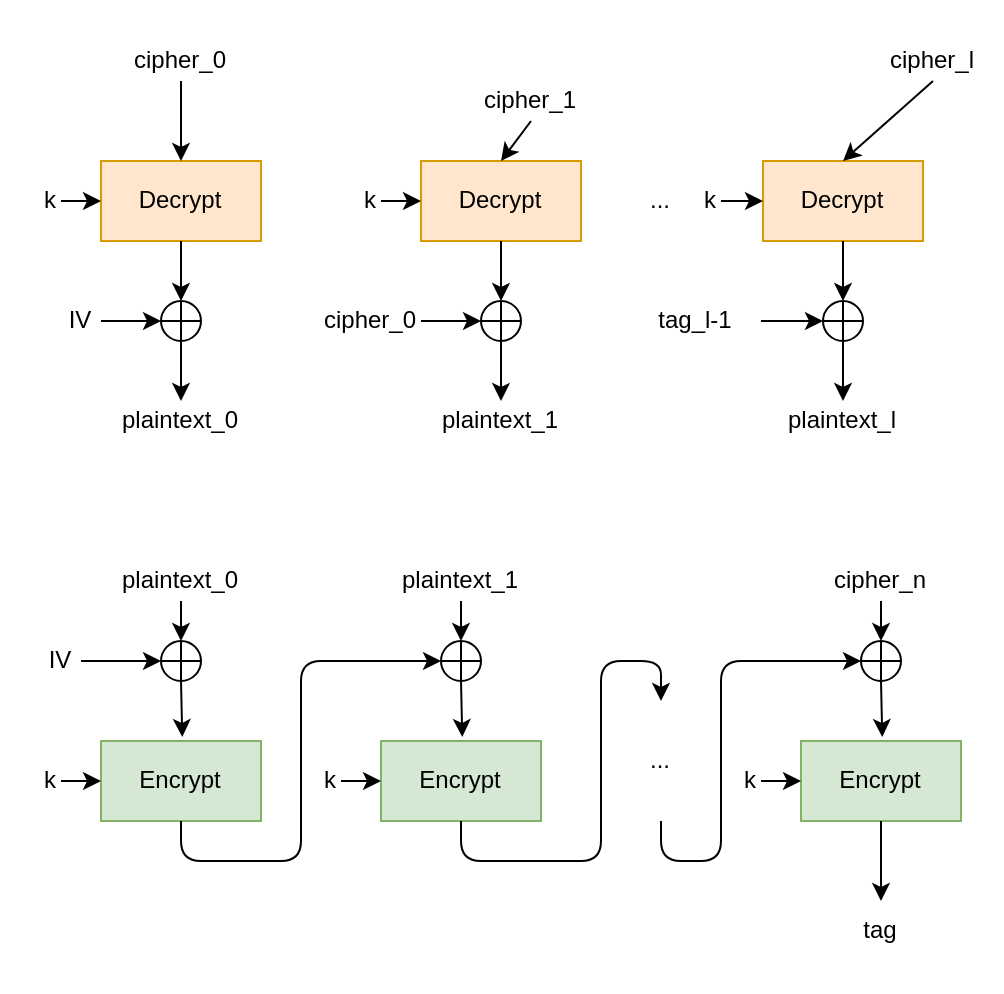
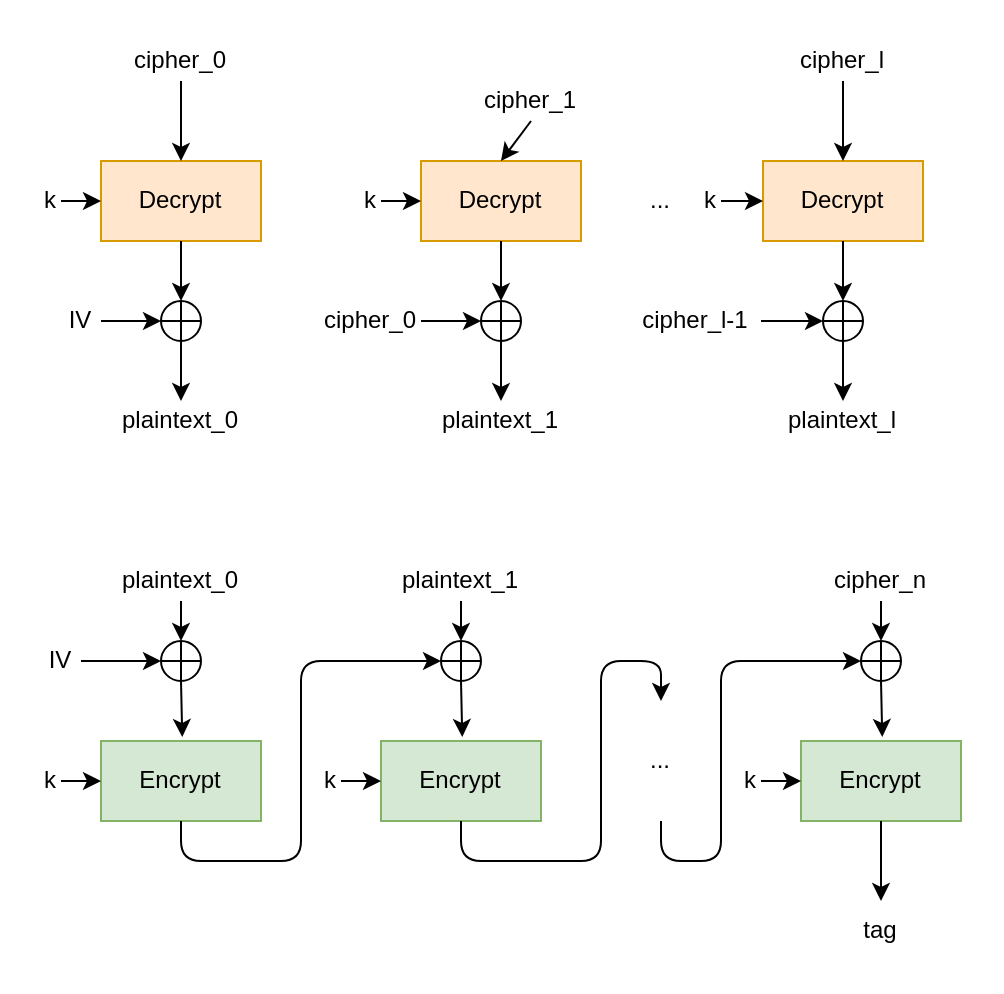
  <mxCell id="0" />
  <mxCell id="1" parent="0" />
  <mxCell id="2" value="Decrypt" style="rounded=0;whiteSpace=wrap;html=1;fillColor=#ffe6cc;strokeColor=#d79b00;" parent="1" vertex="1"><mxGeometry x="50" y="80" width="80" height="40" as="geometry" /></mxCell>
  <mxCell id="3" value="cipher_0" style="text;html=1;strokeColor=none;fillColor=none;align=center;verticalAlign=middle;whiteSpace=wrap;rounded=0;" parent="1" vertex="1"><mxGeometry x="70" y="20" width="40" height="20" as="geometry" /></mxCell>
  <mxCell id="4" value="" style="endArrow=classic;html=1;exitX=0.5;exitY=1;exitDx=0;exitDy=0;entryX=0.5;entryY=0;entryDx=0;entryDy=0;" parent="1" source="3" target="2" edge="1"><mxGeometry width="50" height="50" relative="1" as="geometry"><mxPoint x="160" y="40" as="sourcePoint" /><mxPoint x="210" y="-10" as="targetPoint" /></mxGeometry></mxCell>
  <mxCell id="5" value="" style="ellipse;whiteSpace=wrap;html=1;aspect=fixed;" parent="1" vertex="1"><mxGeometry x="80" y="150" width="20" height="20" as="geometry" /></mxCell>
  <mxCell id="6" value="" style="endArrow=none;html=1;entryX=0.5;entryY=0;entryDx=0;entryDy=0;exitX=0.5;exitY=1;exitDx=0;exitDy=0;" parent="1" source="5" target="5" edge="1"><mxGeometry width="50" height="50" relative="1" as="geometry"><mxPoint x="120" y="220" as="sourcePoint" /><mxPoint x="170" y="170" as="targetPoint" /></mxGeometry></mxCell>
  <mxCell id="7" value="" style="endArrow=none;html=1;exitX=0;exitY=0.5;exitDx=0;exitDy=0;entryX=1;entryY=0.5;entryDx=0;entryDy=0;" parent="1" source="5" target="5" edge="1"><mxGeometry width="50" height="50" relative="1" as="geometry"><mxPoint x="120" y="220" as="sourcePoint" /><mxPoint x="170" y="170" as="targetPoint" /></mxGeometry></mxCell>
  <mxCell id="8" value="" style="endArrow=classic;html=1;exitX=0.5;exitY=1;exitDx=0;exitDy=0;" parent="1" source="2" edge="1"><mxGeometry width="50" height="50" relative="1" as="geometry"><mxPoint x="160" y="270" as="sourcePoint" /><mxPoint x="90" y="150" as="targetPoint" /></mxGeometry></mxCell>
  <mxCell id="9" value="IV" style="text;html=1;strokeColor=none;fillColor=none;align=center;verticalAlign=middle;whiteSpace=wrap;rounded=0;" parent="1" vertex="1"><mxGeometry x="30" y="150" width="20" height="20" as="geometry" /></mxCell>
  <mxCell id="10" value="" style="endArrow=classic;html=1;exitX=1;exitY=0.5;exitDx=0;exitDy=0;" parent="1" source="9" edge="1"><mxGeometry width="50" height="50" relative="1" as="geometry"><mxPoint x="160" y="270" as="sourcePoint" /><mxPoint x="80" y="160" as="targetPoint" /></mxGeometry></mxCell>
  <mxCell id="11" value="" style="endArrow=classic;html=1;exitX=0.5;exitY=1;exitDx=0;exitDy=0;" parent="1" source="5" edge="1"><mxGeometry width="50" height="50" relative="1" as="geometry"><mxPoint x="160" y="270" as="sourcePoint" /><mxPoint x="90" y="200" as="targetPoint" /></mxGeometry></mxCell>
  <mxCell id="12" value="plaintext_0" style="text;html=1;strokeColor=none;fillColor=none;align=center;verticalAlign=middle;whiteSpace=wrap;rounded=0;" parent="1" vertex="1"><mxGeometry x="70" y="200" width="40" height="20" as="geometry" /></mxCell>
  <mxCell id="13" value="Decrypt" style="rounded=0;whiteSpace=wrap;html=1;fillColor=#ffe6cc;strokeColor=#d79b00;" parent="1" vertex="1"><mxGeometry x="210" y="80" width="80" height="40" as="geometry" /></mxCell>
  <mxCell id="14" value="cipher_1" style="text;html=1;strokeColor=none;fillColor=none;align=center;verticalAlign=middle;whiteSpace=wrap;rounded=0;" parent="1" vertex="1"><mxGeometry x="245" y="40" width="40" height="20" as="geometry" /></mxCell>
  <mxCell id="15" value="" style="endArrow=classic;html=1;exitX=0.5;exitY=1;exitDx=0;exitDy=0;entryX=0.5;entryY=0;entryDx=0;entryDy=0;" parent="1" source="14" target="13" edge="1"><mxGeometry width="50" height="50" relative="1" as="geometry"><mxPoint x="320" y="40" as="sourcePoint" /><mxPoint x="370" y="-10" as="targetPoint" /></mxGeometry></mxCell>
  <mxCell id="16" value="" style="ellipse;whiteSpace=wrap;html=1;aspect=fixed;" parent="1" vertex="1"><mxGeometry x="240" y="150" width="20" height="20" as="geometry" /></mxCell>
  <mxCell id="17" value="" style="endArrow=none;html=1;entryX=0.5;entryY=0;entryDx=0;entryDy=0;exitX=0.5;exitY=1;exitDx=0;exitDy=0;" parent="1" source="16" target="16" edge="1"><mxGeometry width="50" height="50" relative="1" as="geometry"><mxPoint x="280" y="220" as="sourcePoint" /><mxPoint x="330" y="170" as="targetPoint" /></mxGeometry></mxCell>
  <mxCell id="18" value="" style="endArrow=none;html=1;exitX=0;exitY=0.5;exitDx=0;exitDy=0;entryX=1;entryY=0.5;entryDx=0;entryDy=0;" parent="1" source="16" target="16" edge="1"><mxGeometry width="50" height="50" relative="1" as="geometry"><mxPoint x="280" y="220" as="sourcePoint" /><mxPoint x="330" y="170" as="targetPoint" /></mxGeometry></mxCell>
  <mxCell id="19" value="" style="endArrow=classic;html=1;exitX=0.5;exitY=1;exitDx=0;exitDy=0;" parent="1" source="13" edge="1"><mxGeometry width="50" height="50" relative="1" as="geometry"><mxPoint x="320" y="270" as="sourcePoint" /><mxPoint x="250" y="150" as="targetPoint" /></mxGeometry></mxCell>
  <mxCell id="20" value="&lt;div&gt;cipher_0&lt;/div&gt;" style="text;html=1;strokeColor=none;fillColor=none;align=center;verticalAlign=middle;whiteSpace=wrap;rounded=0;" parent="1" vertex="1"><mxGeometry x="160" y="150" width="50" height="20" as="geometry" /></mxCell>
  <mxCell id="21" value="" style="endArrow=classic;html=1;exitX=1;exitY=0.5;exitDx=0;exitDy=0;" parent="1" source="20" edge="1"><mxGeometry width="50" height="50" relative="1" as="geometry"><mxPoint x="210" y="160" as="sourcePoint" /><mxPoint x="240" y="160" as="targetPoint" /></mxGeometry></mxCell>
  <mxCell id="22" value="" style="endArrow=classic;html=1;exitX=0.5;exitY=1;exitDx=0;exitDy=0;" parent="1" source="16" edge="1"><mxGeometry width="50" height="50" relative="1" as="geometry"><mxPoint x="320" y="270" as="sourcePoint" /><mxPoint x="250" y="200" as="targetPoint" /></mxGeometry></mxCell>
  <mxCell id="23" value="plaintext_1" style="text;html=1;strokeColor=none;fillColor=none;align=center;verticalAlign=middle;whiteSpace=wrap;rounded=0;" parent="1" vertex="1"><mxGeometry x="230" y="200" width="40" height="20" as="geometry" /></mxCell>
  <mxCell id="24" value="..." style="text;html=1;strokeColor=none;fillColor=none;align=center;verticalAlign=middle;whiteSpace=wrap;rounded=0;" parent="1" vertex="1"><mxGeometry x="310" y="90" width="40" height="20" as="geometry" /></mxCell>
  <mxCell id="25" value="Decrypt" style="rounded=0;whiteSpace=wrap;html=1;fillColor=#ffe6cc;strokeColor=#d79b00;" parent="1" vertex="1"><mxGeometry x="381" y="80" width="80" height="40" as="geometry" /></mxCell>
- <mxCell id="26" value="cipher_l" style="text;html=1;strokeColor=none;fillColor=none;align=center;verticalAlign=middle;whiteSpace=wrap;rounded=0;" parent="1" vertex="1"><mxGeometry x="446" y="20" width="40" height="20" as="geometry" /></mxCell>
+ <mxCell id="26" value="cipher_l" style="text;html=1;strokeColor=none;fillColor=none;align=center;verticalAlign=middle;whiteSpace=wrap;rounded=0;" parent="1" vertex="1"><mxGeometry x="401" y="20" width="40" height="20" as="geometry" /></mxCell>
  <mxCell id="27" value="" style="endArrow=classic;html=1;exitX=0.5;exitY=1;exitDx=0;exitDy=0;entryX=0.5;entryY=0;entryDx=0;entryDy=0;" parent="1" source="26" target="25" edge="1"><mxGeometry width="50" height="50" relative="1" as="geometry"><mxPoint x="491" y="40" as="sourcePoint" /><mxPoint x="541" y="-10" as="targetPoint" /></mxGeometry></mxCell>
  <mxCell id="28" value="" style="ellipse;whiteSpace=wrap;html=1;aspect=fixed;" parent="1" vertex="1"><mxGeometry x="411" y="150" width="20" height="20" as="geometry" /></mxCell>
  <mxCell id="29" value="" style="endArrow=none;html=1;entryX=0.5;entryY=0;entryDx=0;entryDy=0;exitX=0.5;exitY=1;exitDx=0;exitDy=0;" parent="1" source="28" target="28" edge="1"><mxGeometry width="50" height="50" relative="1" as="geometry"><mxPoint x="451" y="220" as="sourcePoint" /><mxPoint x="501" y="170" as="targetPoint" /></mxGeometry></mxCell>
  <mxCell id="30" value="" style="endArrow=none;html=1;exitX=0;exitY=0.5;exitDx=0;exitDy=0;entryX=1;entryY=0.5;entryDx=0;entryDy=0;" parent="1" source="28" target="28" edge="1"><mxGeometry width="50" height="50" relative="1" as="geometry"><mxPoint x="451" y="220" as="sourcePoint" /><mxPoint x="501" y="170" as="targetPoint" /></mxGeometry></mxCell>
  <mxCell id="31" value="" style="endArrow=classic;html=1;exitX=0.5;exitY=1;exitDx=0;exitDy=0;" parent="1" source="25" edge="1"><mxGeometry width="50" height="50" relative="1" as="geometry"><mxPoint x="491" y="270" as="sourcePoint" /><mxPoint x="421" y="150" as="targetPoint" /></mxGeometry></mxCell>
- <mxCell id="32" value="&lt;div&gt;tag_l-1&lt;/div&gt;" style="text;html=1;strokeColor=none;fillColor=none;align=center;verticalAlign=middle;whiteSpace=wrap;rounded=0;" parent="1" vertex="1"><mxGeometry x="318" y="150" width="59" height="20" as="geometry" /></mxCell>
+ <mxCell id="32" value="&lt;div&gt;cipher_l-1&lt;/div&gt;" style="text;html=1;strokeColor=none;fillColor=none;align=center;verticalAlign=middle;whiteSpace=wrap;rounded=0;" parent="1" vertex="1"><mxGeometry x="318" y="150" width="59" height="20" as="geometry" /></mxCell>
  <mxCell id="33" value="" style="endArrow=classic;html=1;exitX=1;exitY=0.5;exitDx=0;exitDy=0;" parent="1" edge="1"><mxGeometry width="50" height="50" relative="1" as="geometry"><mxPoint x="380" y="160" as="sourcePoint" /><mxPoint x="411" y="160" as="targetPoint" /></mxGeometry></mxCell>
  <mxCell id="34" value="" style="endArrow=classic;html=1;exitX=0.5;exitY=1;exitDx=0;exitDy=0;" parent="1" source="28" edge="1"><mxGeometry width="50" height="50" relative="1" as="geometry"><mxPoint x="491" y="270" as="sourcePoint" /><mxPoint x="421" y="200" as="targetPoint" /></mxGeometry></mxCell>
  <mxCell id="35" value="plaintext_l" style="text;html=1;strokeColor=none;fillColor=none;align=center;verticalAlign=middle;whiteSpace=wrap;rounded=0;" parent="1" vertex="1"><mxGeometry x="401" y="200" width="40" height="20" as="geometry" /></mxCell>
  <mxCell id="36" value="Encrypt" style="rounded=0;whiteSpace=wrap;html=1;fillColor=#d5e8d4;strokeColor=#82b366;" vertex="1" parent="1"><mxGeometry x="50" y="370" width="80" height="40" as="geometry" /></mxCell>
  <mxCell id="37" value="" style="ellipse;whiteSpace=wrap;html=1;aspect=fixed;" vertex="1" parent="1"><mxGeometry x="80" y="320" width="20" height="20" as="geometry" /></mxCell>
  <mxCell id="38" value="" style="endArrow=none;html=1;entryX=0.5;entryY=0;entryDx=0;entryDy=0;exitX=0.5;exitY=1;exitDx=0;exitDy=0;" edge="1" parent="1" source="37" target="37"><mxGeometry width="50" height="50" relative="1" as="geometry"><mxPoint x="120" y="390" as="sourcePoint" /><mxPoint x="170" y="340" as="targetPoint" /></mxGeometry></mxCell>
  <mxCell id="39" value="" style="endArrow=none;html=1;exitX=0;exitY=0.5;exitDx=0;exitDy=0;entryX=1;entryY=0.5;entryDx=0;entryDy=0;" edge="1" parent="1" source="37" target="37"><mxGeometry width="50" height="50" relative="1" as="geometry"><mxPoint x="120" y="390" as="sourcePoint" /><mxPoint x="170" y="340" as="targetPoint" /></mxGeometry></mxCell>
  <mxCell id="40" value="IV" style="text;html=1;strokeColor=none;fillColor=none;align=center;verticalAlign=middle;whiteSpace=wrap;rounded=0;" vertex="1" parent="1"><mxGeometry x="20" y="320" width="20" height="20" as="geometry" /></mxCell>
  <mxCell id="41" value="" style="endArrow=classic;html=1;exitX=1;exitY=0.5;exitDx=0;exitDy=0;entryX=0;entryY=0.5;entryDx=0;entryDy=0;" edge="1" parent="1" source="40" target="37"><mxGeometry width="50" height="50" relative="1" as="geometry"><mxPoint x="160" y="430" as="sourcePoint" /><mxPoint x="80" y="320" as="targetPoint" /></mxGeometry></mxCell>
  <mxCell id="42" value="" style="endArrow=classic;html=1;exitX=0.5;exitY=1;exitDx=0;exitDy=0;entryX=0.508;entryY=-0.05;entryDx=0;entryDy=0;entryPerimeter=0;" edge="1" parent="1" source="37" target="36"><mxGeometry width="50" height="50" relative="1" as="geometry"><mxPoint x="160" y="430" as="sourcePoint" /><mxPoint x="90" y="360" as="targetPoint" /></mxGeometry></mxCell>
  <mxCell id="43" style="edgeStyle=orthogonalEdgeStyle;rounded=0;orthogonalLoop=1;jettySize=auto;html=1;exitX=0.5;exitY=1;exitDx=0;exitDy=0;" edge="1" parent="1" source="44"><mxGeometry relative="1" as="geometry"><mxPoint x="90" y="320" as="targetPoint" /></mxGeometry></mxCell>
  <mxCell id="44" value="plaintext_0" style="text;html=1;strokeColor=none;fillColor=none;align=center;verticalAlign=middle;whiteSpace=wrap;rounded=0;" vertex="1" parent="1"><mxGeometry x="70" y="280" width="40" height="20" as="geometry" /></mxCell>
  <mxCell id="45" value="Encrypt" style="rounded=0;whiteSpace=wrap;html=1;fillColor=#d5e8d4;strokeColor=#82b366;" vertex="1" parent="1"><mxGeometry x="190" y="370" width="80" height="40" as="geometry" /></mxCell>
  <mxCell id="46" value="" style="ellipse;whiteSpace=wrap;html=1;aspect=fixed;" vertex="1" parent="1"><mxGeometry x="220" y="320" width="20" height="20" as="geometry" /></mxCell>
  <mxCell id="47" value="" style="endArrow=none;html=1;entryX=0.5;entryY=0;entryDx=0;entryDy=0;exitX=0.5;exitY=1;exitDx=0;exitDy=0;" edge="1" parent="1" source="46" target="46"><mxGeometry width="50" height="50" relative="1" as="geometry"><mxPoint x="260" y="390" as="sourcePoint" /><mxPoint x="310" y="340" as="targetPoint" /></mxGeometry></mxCell>
  <mxCell id="48" value="" style="endArrow=none;html=1;exitX=0;exitY=0.5;exitDx=0;exitDy=0;entryX=1;entryY=0.5;entryDx=0;entryDy=0;" edge="1" parent="1" source="46" target="46"><mxGeometry width="50" height="50" relative="1" as="geometry"><mxPoint x="260" y="390" as="sourcePoint" /><mxPoint x="310" y="340" as="targetPoint" /></mxGeometry></mxCell>
  <mxCell id="49" value="" style="endArrow=classic;html=1;exitX=0.5;exitY=1;exitDx=0;exitDy=0;entryX=0.508;entryY=-0.05;entryDx=0;entryDy=0;entryPerimeter=0;" edge="1" parent="1" source="46" target="45"><mxGeometry width="50" height="50" relative="1" as="geometry"><mxPoint x="300" y="430" as="sourcePoint" /><mxPoint x="230" y="360" as="targetPoint" /></mxGeometry></mxCell>
  <mxCell id="50" style="edgeStyle=orthogonalEdgeStyle;rounded=0;orthogonalLoop=1;jettySize=auto;html=1;exitX=0.5;exitY=1;exitDx=0;exitDy=0;" edge="1" parent="1" source="51"><mxGeometry relative="1" as="geometry"><mxPoint x="230" y="320" as="targetPoint" /></mxGeometry></mxCell>
  <mxCell id="51" value="plaintext_1" style="text;html=1;strokeColor=none;fillColor=none;align=center;verticalAlign=middle;whiteSpace=wrap;rounded=0;" vertex="1" parent="1"><mxGeometry x="210" y="280" width="40" height="20" as="geometry" /></mxCell>
  <mxCell id="52" value="" style="endArrow=classic;html=1;edgeStyle=orthogonalEdgeStyle;entryX=0;entryY=0.5;entryDx=0;entryDy=0;exitX=0.5;exitY=1;exitDx=0;exitDy=0;" edge="1" parent="1" source="36" target="46"><mxGeometry width="50" height="50" relative="1" as="geometry"><mxPoint x="90" y="430" as="sourcePoint" /><mxPoint x="160" y="320" as="targetPoint" /><Array as="points"><mxPoint x="90" y="430" /><mxPoint x="150" y="430" /><mxPoint x="150" y="330" /></Array></mxGeometry></mxCell>
  <mxCell id="53" value="Encrypt" style="rounded=0;whiteSpace=wrap;html=1;fillColor=#d5e8d4;strokeColor=#82b366;" vertex="1" parent="1"><mxGeometry x="400" y="370" width="80" height="40" as="geometry" /></mxCell>
  <mxCell id="54" value="tag" style="text;html=1;strokeColor=none;fillColor=none;align=center;verticalAlign=middle;whiteSpace=wrap;rounded=0;" vertex="1" parent="1"><mxGeometry x="420" y="455" width="40" height="20" as="geometry" /></mxCell>
  <mxCell id="55" value="" style="ellipse;whiteSpace=wrap;html=1;aspect=fixed;" vertex="1" parent="1"><mxGeometry x="430" y="320" width="20" height="20" as="geometry" /></mxCell>
  <mxCell id="56" value="" style="endArrow=none;html=1;entryX=0.5;entryY=0;entryDx=0;entryDy=0;exitX=0.5;exitY=1;exitDx=0;exitDy=0;" edge="1" parent="1" source="55" target="55"><mxGeometry width="50" height="50" relative="1" as="geometry"><mxPoint x="470" y="390" as="sourcePoint" /><mxPoint x="520" y="340" as="targetPoint" /></mxGeometry></mxCell>
  <mxCell id="57" value="" style="endArrow=none;html=1;exitX=0;exitY=0.5;exitDx=0;exitDy=0;entryX=1;entryY=0.5;entryDx=0;entryDy=0;" edge="1" parent="1" source="55" target="55"><mxGeometry width="50" height="50" relative="1" as="geometry"><mxPoint x="470" y="390" as="sourcePoint" /><mxPoint x="520" y="340" as="targetPoint" /></mxGeometry></mxCell>
  <mxCell id="58" value="" style="endArrow=classic;html=1;exitX=0.5;exitY=1;exitDx=0;exitDy=0;" edge="1" parent="1" source="53"><mxGeometry width="50" height="50" relative="1" as="geometry"><mxPoint x="400" y="560" as="sourcePoint" /><mxPoint x="440" y="450" as="targetPoint" /></mxGeometry></mxCell>
  <mxCell id="59" value="" style="endArrow=classic;html=1;exitX=0.5;exitY=1;exitDx=0;exitDy=0;entryX=0.508;entryY=-0.05;entryDx=0;entryDy=0;entryPerimeter=0;" edge="1" parent="1" source="55" target="53"><mxGeometry width="50" height="50" relative="1" as="geometry"><mxPoint x="510" y="430" as="sourcePoint" /><mxPoint x="440" y="360" as="targetPoint" /></mxGeometry></mxCell>
  <mxCell id="60" style="edgeStyle=orthogonalEdgeStyle;rounded=0;orthogonalLoop=1;jettySize=auto;html=1;exitX=0.5;exitY=1;exitDx=0;exitDy=0;" edge="1" parent="1" source="61"><mxGeometry relative="1" as="geometry"><mxPoint x="440" y="320" as="targetPoint" /></mxGeometry></mxCell>
  <mxCell id="61" value="cipher_n" style="text;html=1;strokeColor=none;fillColor=none;align=center;verticalAlign=middle;whiteSpace=wrap;rounded=0;" vertex="1" parent="1"><mxGeometry x="420" y="280" width="40" height="20" as="geometry" /></mxCell>
  <mxCell id="62" value="" style="endArrow=classic;html=1;edgeStyle=orthogonalEdgeStyle;exitX=0.5;exitY=1;exitDx=0;exitDy=0;" edge="1" parent="1" source="45"><mxGeometry width="50" height="50" relative="1" as="geometry"><mxPoint x="230" y="430" as="sourcePoint" /><mxPoint x="330" y="350" as="targetPoint" /><Array as="points"><mxPoint x="230" y="430" /><mxPoint x="300" y="430" /><mxPoint x="300" y="330" /></Array></mxGeometry></mxCell>
  <mxCell id="63" value="..." style="text;html=1;strokeColor=none;fillColor=none;align=center;verticalAlign=middle;whiteSpace=wrap;rounded=0;" vertex="1" parent="1"><mxGeometry x="318" y="370" width="24" height="20" as="geometry" /></mxCell>
  <mxCell id="64" value="" style="endArrow=classic;html=1;edgeStyle=orthogonalEdgeStyle;entryX=0;entryY=0.5;entryDx=0;entryDy=0;" edge="1" parent="1" target="55"><mxGeometry width="50" height="50" relative="1" as="geometry"><mxPoint x="330" y="410" as="sourcePoint" /><mxPoint x="460" y="330" as="targetPoint" /><Array as="points"><mxPoint x="330" y="430" /><mxPoint x="360" y="430" /><mxPoint x="360" y="330" /></Array></mxGeometry></mxCell>
  <mxCell id="65" style="edgeStyle=orthogonalEdgeStyle;rounded=0;orthogonalLoop=1;jettySize=auto;html=1;entryX=0;entryY=0.5;entryDx=0;entryDy=0;exitX=1;exitY=0.5;exitDx=0;exitDy=0;" edge="1" parent="1" source="66" target="36"><mxGeometry relative="1" as="geometry"><mxPoint x="40" y="390" as="sourcePoint" /></mxGeometry></mxCell>
  <mxCell id="66" value="k" style="text;html=1;strokeColor=none;fillColor=none;align=center;verticalAlign=middle;whiteSpace=wrap;rounded=0;" vertex="1" parent="1"><mxGeometry x="20" y="380" width="10" height="20" as="geometry" /></mxCell>
  <mxCell id="67" style="edgeStyle=orthogonalEdgeStyle;rounded=0;orthogonalLoop=1;jettySize=auto;html=1;exitX=1;exitY=0.5;exitDx=0;exitDy=0;entryX=0;entryY=0.5;entryDx=0;entryDy=0;" edge="1" parent="1" source="68" target="45"><mxGeometry relative="1" as="geometry" /></mxCell>
  <mxCell id="68" value="k" style="text;html=1;strokeColor=none;fillColor=none;align=center;verticalAlign=middle;whiteSpace=wrap;rounded=0;" vertex="1" parent="1"><mxGeometry x="160" y="380" width="10" height="20" as="geometry" /></mxCell>
  <mxCell id="69" style="edgeStyle=orthogonalEdgeStyle;rounded=0;orthogonalLoop=1;jettySize=auto;html=1;exitX=1;exitY=0.5;exitDx=0;exitDy=0;entryX=0;entryY=0.5;entryDx=0;entryDy=0;" edge="1" parent="1" source="70" target="53"><mxGeometry relative="1" as="geometry" /></mxCell>
  <mxCell id="70" value="k" style="text;html=1;strokeColor=none;fillColor=none;align=center;verticalAlign=middle;whiteSpace=wrap;rounded=0;" vertex="1" parent="1"><mxGeometry x="370" y="380" width="10" height="20" as="geometry" /></mxCell>
  <mxCell id="71" style="edgeStyle=orthogonalEdgeStyle;rounded=0;orthogonalLoop=1;jettySize=auto;html=1;exitX=1;exitY=0.5;exitDx=0;exitDy=0;entryX=0;entryY=0.5;entryDx=0;entryDy=0;" edge="1" parent="1" source="72" target="2"><mxGeometry relative="1" as="geometry" /></mxCell>
  <mxCell id="72" value="k" style="text;html=1;strokeColor=none;fillColor=none;align=center;verticalAlign=middle;whiteSpace=wrap;rounded=0;" vertex="1" parent="1"><mxGeometry x="20" y="90" width="10" height="20" as="geometry" /></mxCell>
  <mxCell id="73" style="edgeStyle=orthogonalEdgeStyle;rounded=0;orthogonalLoop=1;jettySize=auto;html=1;exitX=1;exitY=0.5;exitDx=0;exitDy=0;entryX=0;entryY=0.5;entryDx=0;entryDy=0;" edge="1" parent="1" source="74" target="13"><mxGeometry relative="1" as="geometry" /></mxCell>
  <mxCell id="74" value="k" style="text;html=1;strokeColor=none;fillColor=none;align=center;verticalAlign=middle;whiteSpace=wrap;rounded=0;" vertex="1" parent="1"><mxGeometry x="180" y="90" width="10" height="20" as="geometry" /></mxCell>
  <mxCell id="75" value="" style="edgeStyle=orthogonalEdgeStyle;rounded=0;orthogonalLoop=1;jettySize=auto;html=1;" edge="1" parent="1" source="76" target="25"><mxGeometry relative="1" as="geometry" /></mxCell>
  <mxCell id="76" value="k" style="text;html=1;strokeColor=none;fillColor=none;align=center;verticalAlign=middle;whiteSpace=wrap;rounded=0;" vertex="1" parent="1"><mxGeometry x="350" y="90" width="10" height="20" as="geometry" /></mxCell>
